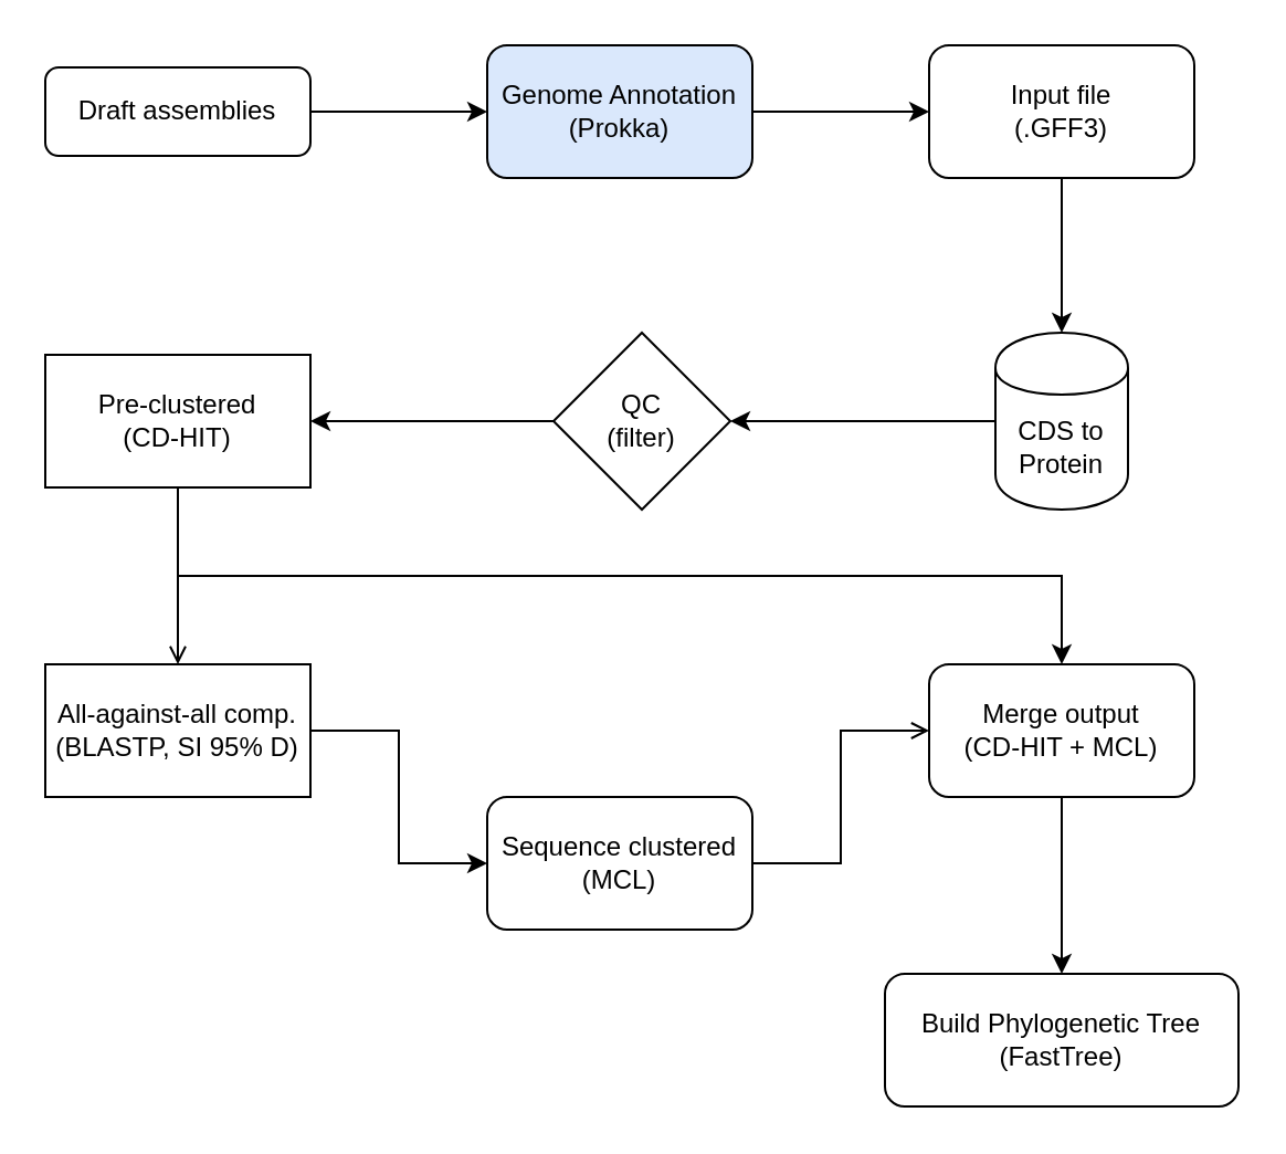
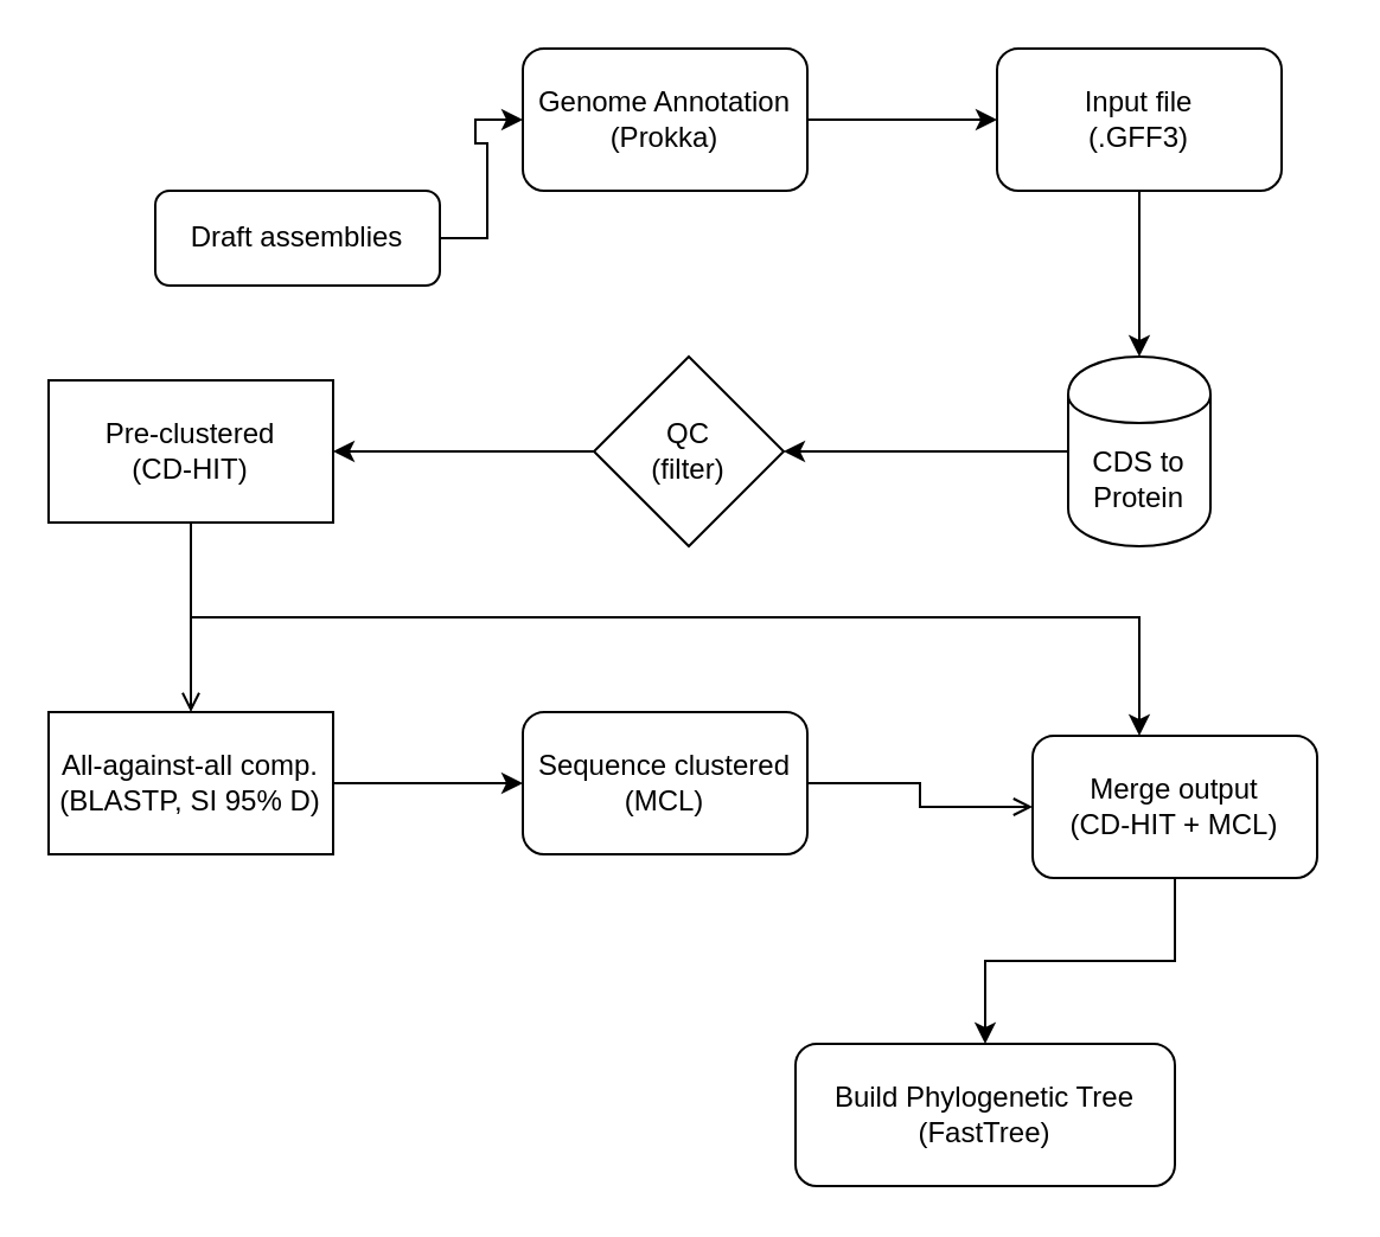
  <mxCell id="0" />
  <mxCell id="1" parent="0" />
  <mxCell id="2" value="" style="edgeStyle=orthogonalEdgeStyle;rounded=0;orthogonalLoop=1;jettySize=auto;html=1;" edge="1" parent="1" source="3" target="5"><mxGeometry relative="1" as="geometry" /></mxCell>
- <mxCell id="3" value="Draft assemblies" style="rounded=1;whiteSpace=wrap;html=1;fontSize=12;glass=0;strokeWidth=1;shadow=0;" parent="1" vertex="1"><mxGeometry x="20" y="30" width="120" height="40" as="geometry" /></mxCell>
+ <mxCell id="3" value="Draft assemblies" style="rounded=1;whiteSpace=wrap;html=1;fontSize=12;glass=0;strokeWidth=1;shadow=0;" parent="1" vertex="1"><mxGeometry x="65" y="80" width="120" height="40" as="geometry" /></mxCell>
  <mxCell id="4" value="" style="edgeStyle=orthogonalEdgeStyle;rounded=0;orthogonalLoop=1;jettySize=auto;html=1;" edge="1" parent="1" source="5" target="7"><mxGeometry relative="1" as="geometry" /></mxCell>
- <mxCell id="5" value="Genome Annotation&lt;br&gt;(Prokka)" style="rounded=1;whiteSpace=wrap;html=1;shadow=0;strokeWidth=1;glass=0;fillColor=#dae8fc;" vertex="1" parent="1"><mxGeometry x="220" y="20" width="120" height="60" as="geometry" /></mxCell>
+ <mxCell id="5" value="Genome Annotation&lt;br&gt;(Prokka)" style="rounded=1;whiteSpace=wrap;html=1;shadow=0;strokeWidth=1;glass=0;" vertex="1" parent="1"><mxGeometry x="220" y="20" width="120" height="60" as="geometry" /></mxCell>
  <mxCell id="6" value="" style="edgeStyle=orthogonalEdgeStyle;rounded=0;orthogonalLoop=1;jettySize=auto;html=1;" edge="1" parent="1" source="7" target="9"><mxGeometry relative="1" as="geometry" /></mxCell>
  <mxCell id="7" value="Input file&lt;br&gt;(.GFF3)" style="whiteSpace=wrap;html=1;rounded=1;shadow=0;strokeWidth=1;glass=0;" vertex="1" parent="1"><mxGeometry x="420" y="20" width="120" height="60" as="geometry" /></mxCell>
  <mxCell id="8" value="" style="edgeStyle=orthogonalEdgeStyle;rounded=0;orthogonalLoop=1;jettySize=auto;html=1;" edge="1" parent="1" source="9" target="11"><mxGeometry relative="1" as="geometry" /></mxCell>
  <mxCell id="9" value="CDS to Protein" style="shape=cylinder;whiteSpace=wrap;html=1;boundedLbl=1;backgroundOutline=1;rounded=1;shadow=0;strokeWidth=1;glass=0;" vertex="1" parent="1"><mxGeometry x="450" y="150" width="60" height="80" as="geometry" /></mxCell>
  <mxCell id="10" value="" style="edgeStyle=orthogonalEdgeStyle;rounded=0;orthogonalLoop=1;jettySize=auto;html=1;" edge="1" parent="1" source="11" target="14"><mxGeometry relative="1" as="geometry" /></mxCell>
  <mxCell id="11" value="QC&lt;br&gt;(filter)" style="rhombus;whiteSpace=wrap;html=1;" vertex="1" parent="1"><mxGeometry x="250" y="150" width="80" height="80" as="geometry" /></mxCell>
  <mxCell id="12" value="" style="edgeStyle=orthogonalEdgeStyle;rounded=0;orthogonalLoop=1;jettySize=auto;html=1;" edge="1" parent="1" source="14" target="20"><mxGeometry relative="1" as="geometry"><Array as="points"><mxPoint x="80" y="260" /><mxPoint x="480" y="260" /></Array></mxGeometry></mxCell>
  <mxCell id="13" value="" style="edgeStyle=orthogonalEdgeStyle;rounded=0;orthogonalLoop=1;jettySize=auto;html=1;endArrow=open;" edge="1" parent="1" source="14" target="16"><mxGeometry relative="1" as="geometry"><mxPoint x="-80" y="190" as="targetPoint" /></mxGeometry></mxCell>
  <mxCell id="14" value="Pre-clustered&lt;br&gt;(CD-HIT)" style="whiteSpace=wrap;html=1;" vertex="1" parent="1"><mxGeometry x="20" y="160" width="120" height="60" as="geometry" /></mxCell>
  <mxCell id="15" value="" style="edgeStyle=orthogonalEdgeStyle;rounded=0;orthogonalLoop=1;jettySize=auto;html=1;" edge="1" parent="1" source="16" target="18"><mxGeometry relative="1" as="geometry" /></mxCell>
  <mxCell id="16" value="All-against-all comp. (BLASTP, SI 95% D)" style="whiteSpace=wrap;html=1;" vertex="1" parent="1"><mxGeometry x="20" y="300" width="120" height="60" as="geometry" /></mxCell>
  <mxCell id="17" value="" style="edgeStyle=orthogonalEdgeStyle;rounded=0;orthogonalLoop=1;jettySize=auto;html=1;endArrow=open;" edge="1" parent="1" source="18" target="20"><mxGeometry relative="1" as="geometry" /></mxCell>
- <mxCell id="18" value="Sequence clustered&lt;br&gt;(MCL)" style="rounded=1;whiteSpace=wrap;html=1;" vertex="1" parent="1"><mxGeometry x="220" y="360" width="120" height="60" as="geometry" /></mxCell>
+ <mxCell id="18" value="Sequence clustered&lt;br&gt;(MCL)" style="rounded=1;whiteSpace=wrap;html=1;" vertex="1" parent="1"><mxGeometry x="220" y="300" width="120" height="60" as="geometry" /></mxCell>
  <mxCell id="19" value="" style="edgeStyle=orthogonalEdgeStyle;rounded=0;orthogonalLoop=1;jettySize=auto;html=1;" edge="1" parent="1" source="20" target="21"><mxGeometry relative="1" as="geometry" /></mxCell>
- <mxCell id="20" value="Merge output&lt;br&gt;(CD-HIT + MCL)" style="whiteSpace=wrap;html=1;rounded=1;" vertex="1" parent="1"><mxGeometry x="420" y="300" width="120" height="60" as="geometry" /></mxCell>
- <mxCell id="21" value="Build Phylogenetic Tree&lt;br&gt;(FastTree)" style="whiteSpace=wrap;html=1;rounded=1;" vertex="1" parent="1"><mxGeometry x="400" y="440" width="160" height="60" as="geometry" /></mxCell>
+ <mxCell id="20" value="Merge output&lt;br&gt;(CD-HIT + MCL)" style="whiteSpace=wrap;html=1;rounded=1;" vertex="1" parent="1"><mxGeometry x="435" y="310" width="120" height="60" as="geometry" /></mxCell>
+ <mxCell id="21" value="Build Phylogenetic Tree&lt;br&gt;(FastTree)" style="whiteSpace=wrap;html=1;rounded=1;" vertex="1" parent="1"><mxGeometry x="335" y="440" width="160" height="60" as="geometry" /></mxCell>
